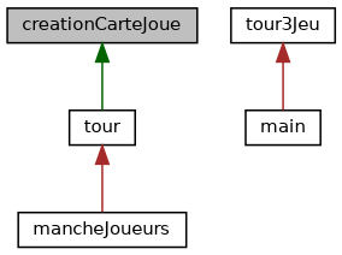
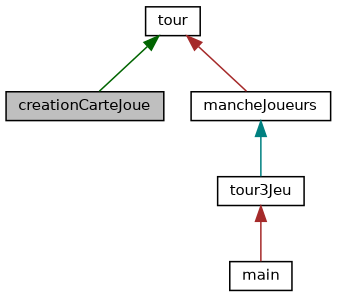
  digraph {
    rankdir=TB
    node [color=black fillcolor=white fontname=Helvetica fontsize=10 shape=record style=filled]
    edge [color=brown dir=back fontname=Helvetica fontsize=10 labelfontname=Helvetica labelfontsize=10 style=solid]
    n1 [fillcolor=grey75 fontcolor=black height=0.2 label=creationCarteJoue width=0.4]
    n2 [height=0.2 label=tour width=0.4]
    n3 [height=0.2 label=mancheJoueurs width=0.4]
    n4 [height=0.2 label=tour3Jeu width=0.4]
    n5 [height=0.2 label=main width=0.4]
-   n1 -> n2 [color=darkgreen]
+   n2 -> n1 [color=darkgreen]
    n2 -> n3
+   n3 -> n4 [color=teal]
    n4 -> n5
  }
